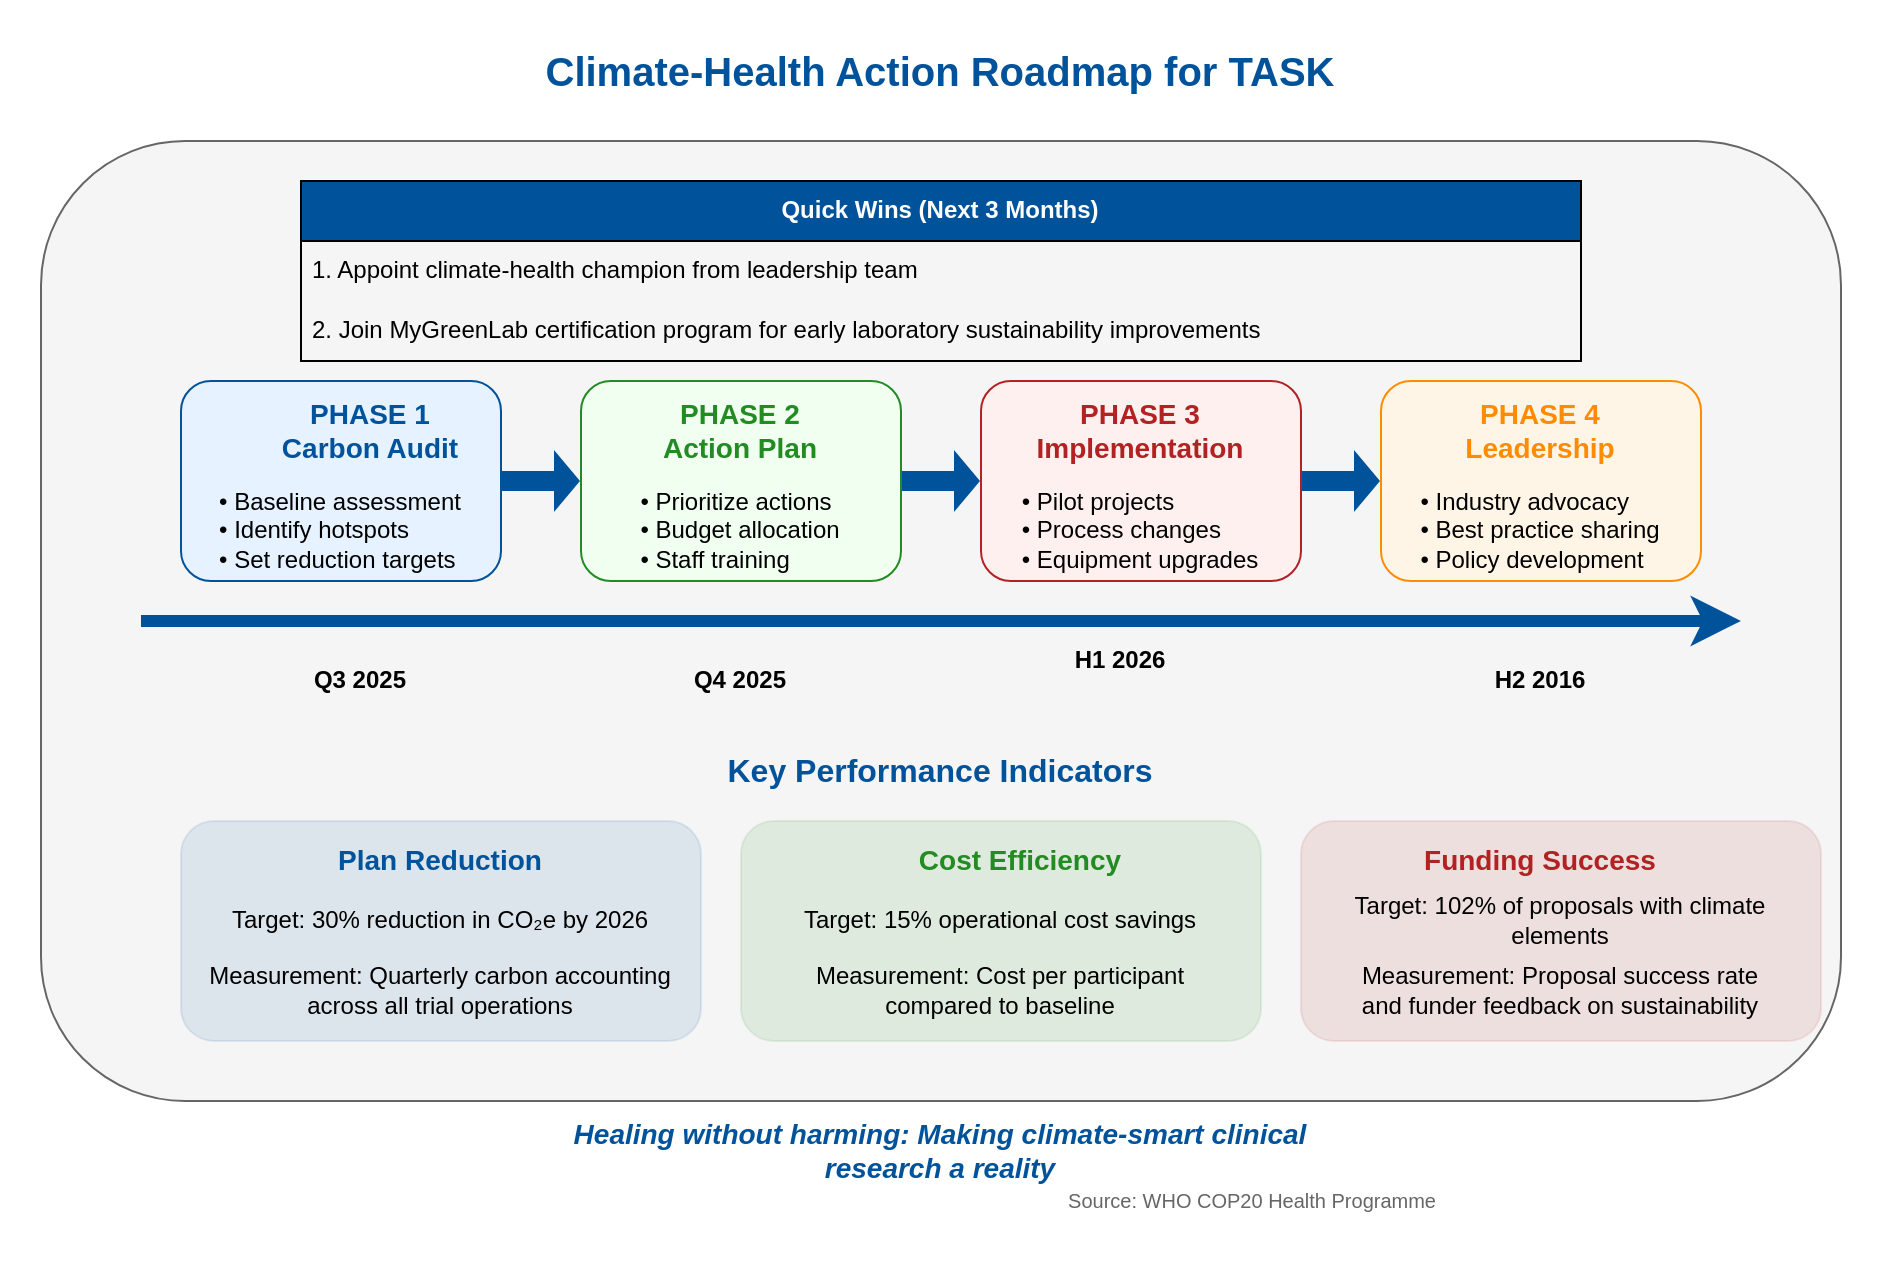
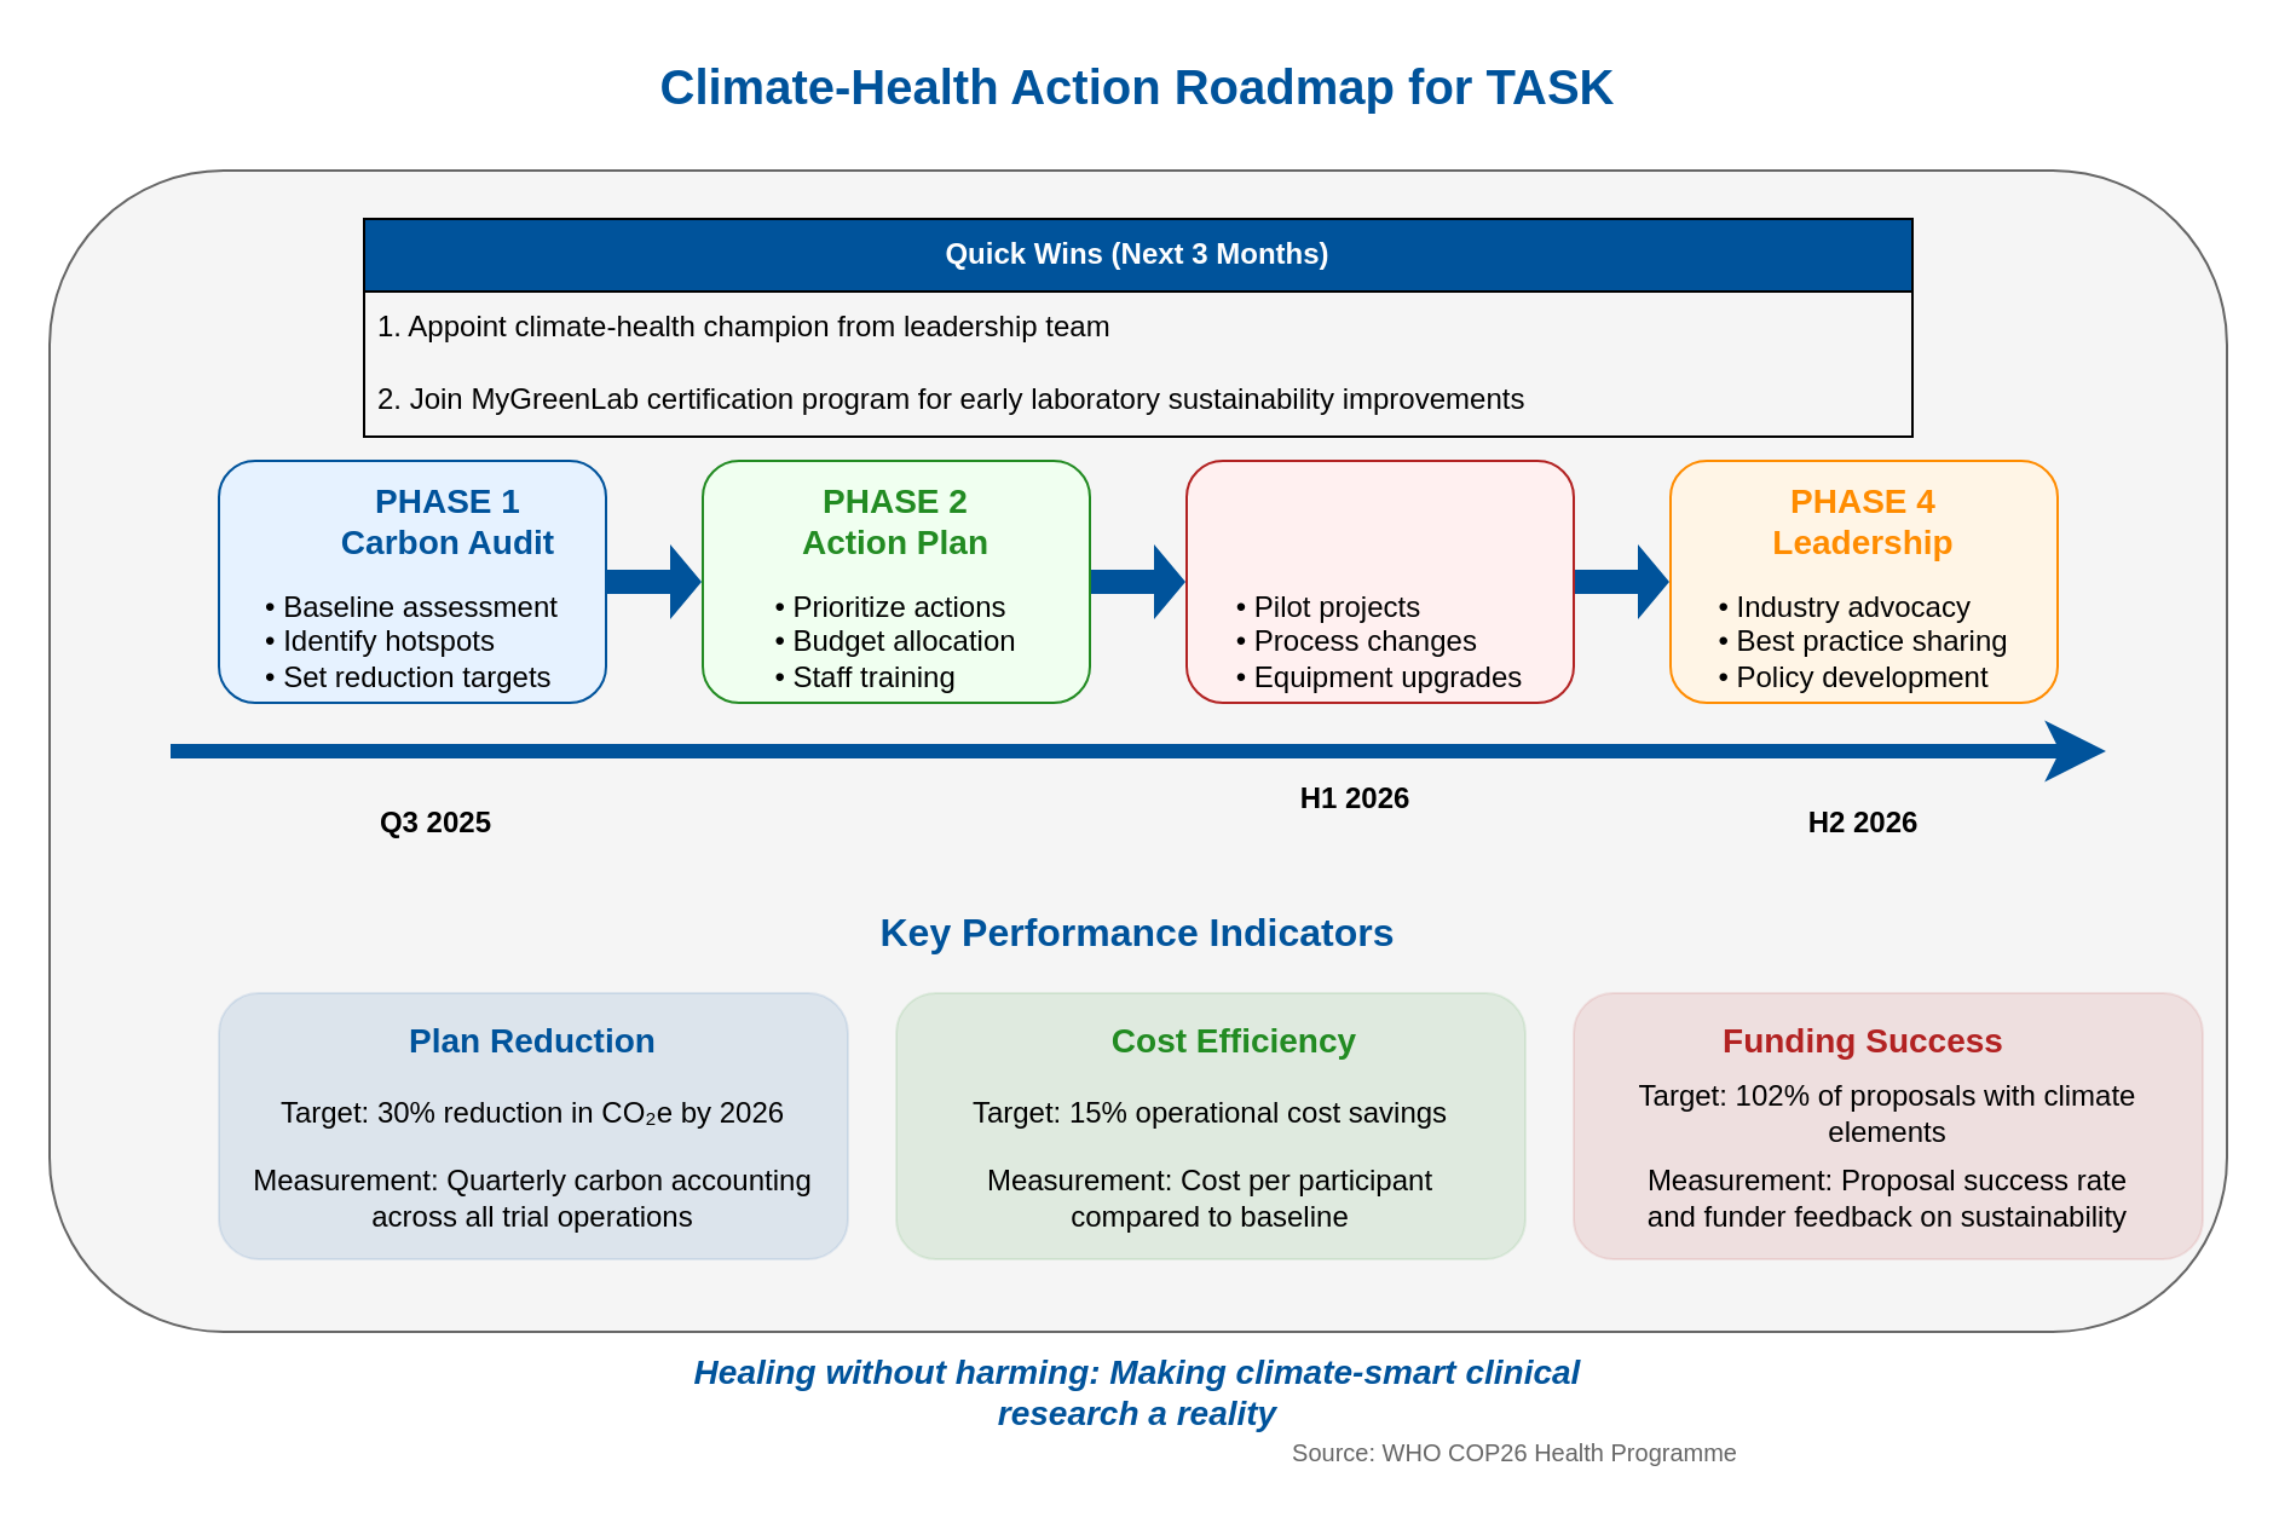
  <mxCell id="0" />
  <mxCell id="1" parent="0" />
  <mxCell id="2" value="&lt;font style=&quot;font-size: 20px;&quot;&gt;&lt;b&gt;Climate-Health Action Roadmap for TASK&lt;/b&gt;&lt;/font&gt;" style="text;html=1;strokeColor=none;fillColor=none;align=center;verticalAlign=middle;whiteSpace=wrap;rounded=0;fontColor=#00539B;" parent="1" vertex="1"><mxGeometry x="190" y="20" width="560" height="30" as="geometry" /></mxCell>
  <mxCell id="3" value="" style="rounded=1;whiteSpace=wrap;html=1;fillColor=#F5F5F5;strokeColor=#666666;" parent="1" vertex="1"><mxGeometry x="20" y="70" width="900" height="480" as="geometry" /></mxCell>
  <mxCell id="4" value="" style="endArrow=classic;html=1;rounded=0;strokeWidth=6;strokeColor=#00539B;" parent="1" edge="1"><mxGeometry width="50" height="50" relative="1" as="geometry"><mxPoint x="70" y="310" as="sourcePoint" /><mxPoint x="870" y="310" as="targetPoint" /></mxGeometry></mxCell>
  <mxCell id="5" value="" style="rounded=1;whiteSpace=wrap;html=1;fillColor=#E6F2FF;strokeColor=#00539B;" parent="1" vertex="1"><mxGeometry x="90" y="190" width="160" height="100" as="geometry" /></mxCell>
  <mxCell id="6" value="&lt;font style=&quot;font-size: 14px;&quot;&gt;&lt;b&gt;PHASE 1&lt;br&gt;Carbon Audit&lt;/b&gt;&lt;/font&gt;" style="text;html=1;strokeColor=none;fillColor=none;align=center;verticalAlign=middle;whiteSpace=wrap;rounded=0;fontColor=#00539B;" parent="1" vertex="1"><mxGeometry x="130" y="200" width="110" height="30" as="geometry" /></mxCell>
  <mxCell id="7" value="&lt;div style=&quot;text-align: left&quot;&gt;&lt;span&gt;• Baseline assessment&lt;/span&gt;&lt;/div&gt;&lt;div style=&quot;text-align: left&quot;&gt;&lt;span&gt;• Identify hotspots&lt;/span&gt;&lt;/div&gt;&lt;div style=&quot;text-align: left&quot;&gt;&lt;span&gt;• Set reduction targets&lt;/span&gt;&lt;/div&gt;" style="text;html=1;strokeColor=none;fillColor=none;align=center;verticalAlign=middle;whiteSpace=wrap;rounded=0;fontColor=#000000;" parent="1" vertex="1"><mxGeometry x="100" y="240" width="140" height="50" as="geometry" /></mxCell>
  <mxCell id="8" value="Q3 2025" style="text;html=1;strokeColor=none;fillColor=none;align=center;verticalAlign=middle;whiteSpace=wrap;rounded=0;fontStyle=1" parent="1" vertex="1"><mxGeometry x="140" y="330" width="80" height="20" as="geometry" /></mxCell>
  <mxCell id="9" value="" style="rounded=1;whiteSpace=wrap;html=1;fillColor=#F0FFF0;strokeColor=#228B22;" parent="1" vertex="1"><mxGeometry x="290" y="190" width="160" height="100" as="geometry" /></mxCell>
  <mxCell id="10" value="&lt;font style=&quot;font-size: 14px;&quot;&gt;&lt;b&gt;PHASE 2&lt;br&gt;Action Plan&lt;/b&gt;&lt;/font&gt;" style="text;html=1;strokeColor=none;fillColor=none;align=center;verticalAlign=middle;whiteSpace=wrap;rounded=0;fontColor=#228B22;" parent="1" vertex="1"><mxGeometry x="315" y="200" width="110" height="30" as="geometry" /></mxCell>
  <mxCell id="11" value="&lt;div style=&quot;text-align: left&quot;&gt;• Prioritize actions&lt;/div&gt;&lt;div style=&quot;text-align: left&quot;&gt;• Budget allocation&lt;/div&gt;&lt;div style=&quot;text-align: left&quot;&gt;• Staff training&lt;/div&gt;" style="text;html=1;strokeColor=none;fillColor=none;align=center;verticalAlign=middle;whiteSpace=wrap;rounded=0;fontColor=#000000;" parent="1" vertex="1"><mxGeometry x="300" y="240" width="140" height="50" as="geometry" /></mxCell>
- <mxCell id="12" value="Q4 2025" style="text;html=1;strokeColor=none;fillColor=none;align=center;verticalAlign=middle;whiteSpace=wrap;rounded=0;fontStyle=1" parent="1" vertex="1"><mxGeometry x="330" y="330" width="80" height="20" as="geometry" /></mxCell>
  <mxCell id="13" value="" style="rounded=1;whiteSpace=wrap;html=1;fillColor=#FFF0F0;strokeColor=#B22222;" parent="1" vertex="1"><mxGeometry x="490" y="190" width="160" height="100" as="geometry" /></mxCell>
- <mxCell id="14" value="&lt;font style=&quot;font-size: 14px;&quot;&gt;&lt;b&gt;PHASE 3&lt;br&gt;Implementation&lt;/b&gt;&lt;/font&gt;" style="text;html=1;strokeColor=none;fillColor=none;align=center;verticalAlign=middle;whiteSpace=wrap;rounded=0;fontColor=#B22222;" parent="1" vertex="1"><mxGeometry x="515" y="200" width="110" height="30" as="geometry" /></mxCell>
  <mxCell id="15" value="&lt;div style=&quot;text-align: left&quot;&gt;• Pilot projects&lt;/div&gt;&lt;div style=&quot;text-align: left&quot;&gt;• Process changes&lt;/div&gt;&lt;div style=&quot;text-align: left&quot;&gt;• Equipment upgrades&lt;/div&gt;" style="text;html=1;strokeColor=none;fillColor=none;align=center;verticalAlign=middle;whiteSpace=wrap;rounded=0;fontColor=#000000;" parent="1" vertex="1"><mxGeometry x="500" y="240" width="140" height="50" as="geometry" /></mxCell>
  <mxCell id="16" value="H1 2026" style="text;html=1;strokeColor=none;fillColor=none;align=center;verticalAlign=middle;whiteSpace=wrap;rounded=0;fontStyle=1" parent="1" vertex="1"><mxGeometry x="520" y="320" width="80" height="20" as="geometry" /></mxCell>
  <mxCell id="17" value="" style="rounded=1;whiteSpace=wrap;html=1;fillColor=#FFF5E6;strokeColor=#FF8C00;" parent="1" vertex="1"><mxGeometry x="690" y="190" width="160" height="100" as="geometry" /></mxCell>
  <mxCell id="18" value="&lt;font style=&quot;font-size: 14px;&quot;&gt;&lt;b&gt;PHASE 4&lt;br&gt;Leadership&lt;/b&gt;&lt;/font&gt;" style="text;html=1;strokeColor=none;fillColor=none;align=center;verticalAlign=middle;whiteSpace=wrap;rounded=0;fontColor=#FF8C00;" parent="1" vertex="1"><mxGeometry x="715" y="200" width="110" height="30" as="geometry" /></mxCell>
  <mxCell id="19" value="&lt;div style=&quot;text-align: left&quot;&gt;• Industry advocacy&lt;/div&gt;&lt;div style=&quot;text-align: left&quot;&gt;• Best practice sharing&lt;/div&gt;&lt;div style=&quot;text-align: left&quot;&gt;• Policy development&lt;/div&gt;" style="text;html=1;strokeColor=none;fillColor=none;align=center;verticalAlign=middle;whiteSpace=wrap;rounded=0;fontColor=#000000;" parent="1" vertex="1"><mxGeometry x="700" y="240" width="140" height="50" as="geometry" /></mxCell>
- <mxCell id="20" value="H2 2016" style="text;html=1;strokeColor=none;fillColor=none;align=center;verticalAlign=middle;whiteSpace=wrap;rounded=0;fontStyle=1" parent="1" vertex="1"><mxGeometry x="730" y="330" width="80" height="20" as="geometry" /></mxCell>
+ <mxCell id="20" value="H2 2026" style="text;html=1;strokeColor=none;fillColor=none;align=center;verticalAlign=middle;whiteSpace=wrap;rounded=0;fontStyle=1" parent="1" vertex="1"><mxGeometry x="730" y="330" width="80" height="20" as="geometry" /></mxCell>
  <mxCell id="21" value="" style="shape=flexArrow;endArrow=classic;html=1;rounded=0;fillColor=#00539B;strokeColor=none;width=10;endSize=4;" parent="1" edge="1"><mxGeometry width="50" height="50" relative="1" as="geometry"><mxPoint x="250" y="240" as="sourcePoint" /><mxPoint x="290" y="240" as="targetPoint" /></mxGeometry></mxCell>
  <mxCell id="22" value="" style="shape=flexArrow;endArrow=classic;html=1;rounded=0;fillColor=#00539B;strokeColor=none;width=10;endSize=4;" parent="1" edge="1"><mxGeometry width="50" height="50" relative="1" as="geometry"><mxPoint x="450" y="240" as="sourcePoint" /><mxPoint x="490" y="240" as="targetPoint" /></mxGeometry></mxCell>
  <mxCell id="23" value="" style="shape=flexArrow;endArrow=classic;html=1;rounded=0;fillColor=#00539B;strokeColor=none;width=10;endSize=4;" parent="1" edge="1"><mxGeometry width="50" height="50" relative="1" as="geometry"><mxPoint x="650" y="240" as="sourcePoint" /><mxPoint x="690" y="240" as="targetPoint" /></mxGeometry></mxCell>
  <mxCell id="24" value="&lt;b&gt;Key Performance Indicators&lt;/b&gt;" style="text;html=1;strokeColor=none;fillColor=none;align=center;verticalAlign=middle;whiteSpace=wrap;rounded=0;fontSize=16;fontColor=#00539B;" parent="1" vertex="1"><mxGeometry x="320" y="370" width="300" height="30" as="geometry" /></mxCell>
  <mxCell id="25" value="" style="rounded=1;whiteSpace=wrap;html=1;fillColor=#00539B;strokeColor=#00539B;opacity=10;" parent="1" vertex="1"><mxGeometry x="90" y="410" width="260" height="110" as="geometry" /></mxCell>
  <mxCell id="26" value="&lt;font style=&quot;font-size: 14px;&quot;&gt;&lt;b&gt;Plan Reduction&lt;/b&gt;&lt;/font&gt;" style="text;html=1;strokeColor=none;fillColor=none;align=center;verticalAlign=middle;whiteSpace=wrap;rounded=0;fontColor=#00539B;" parent="1" vertex="1"><mxGeometry x="135" y="420" width="170" height="20" as="geometry" /></mxCell>
  <mxCell id="27" value="Target: 30% reduction in CO₂e by 2026" style="text;html=1;strokeColor=none;fillColor=none;align=center;verticalAlign=middle;whiteSpace=wrap;rounded=0;fontColor=#000000;" parent="1" vertex="1"><mxGeometry x="95" y="450" width="250" height="20" as="geometry" /></mxCell>
  <mxCell id="28" value="Measurement: Quarterly carbon accounting&#10;across all trial operations" style="text;html=1;strokeColor=none;fillColor=none;align=center;verticalAlign=middle;whiteSpace=wrap;rounded=0;fontColor=#000000;" parent="1" vertex="1"><mxGeometry x="95" y="480" width="250" height="30" as="geometry" /></mxCell>
  <mxCell id="29" value="" style="rounded=1;whiteSpace=wrap;html=1;fillColor=#228B22;strokeColor=#228B22;opacity=10;" parent="1" vertex="1"><mxGeometry x="370" y="410" width="260" height="110" as="geometry" /></mxCell>
  <mxCell id="30" value="&lt;font style=&quot;font-size: 14px;&quot;&gt;&lt;b&gt;Cost Efficiency&lt;/b&gt;&lt;/font&gt;" style="text;html=1;strokeColor=none;fillColor=none;align=center;verticalAlign=middle;whiteSpace=wrap;rounded=0;fontColor=#228B22;" parent="1" vertex="1"><mxGeometry x="425" y="420" width="170" height="20" as="geometry" /></mxCell>
  <mxCell id="31" value="Target: 15% operational cost savings" style="text;html=1;strokeColor=none;fillColor=none;align=center;verticalAlign=middle;whiteSpace=wrap;rounded=0;fontColor=#000000;" parent="1" vertex="1"><mxGeometry x="375" y="450" width="250" height="20" as="geometry" /></mxCell>
  <mxCell id="32" value="Measurement: Cost per participant&#10;compared to baseline" style="text;html=1;strokeColor=none;fillColor=none;align=center;verticalAlign=middle;whiteSpace=wrap;rounded=0;fontColor=#000000;" parent="1" vertex="1"><mxGeometry x="375" y="480" width="250" height="30" as="geometry" /></mxCell>
  <mxCell id="33" value="" style="rounded=1;whiteSpace=wrap;html=1;fillColor=#B22222;strokeColor=#B22222;opacity=10;" parent="1" vertex="1"><mxGeometry x="650" y="410" width="260" height="110" as="geometry" /></mxCell>
  <mxCell id="34" value="&lt;font style=&quot;font-size: 14px;&quot;&gt;&lt;b&gt;Funding Success&lt;/b&gt;&lt;/font&gt;" style="text;html=1;strokeColor=none;fillColor=none;align=center;verticalAlign=middle;whiteSpace=wrap;rounded=0;fontColor=#B22222;" parent="1" vertex="1"><mxGeometry x="685" y="420" width="170" height="20" as="geometry" /></mxCell>
  <mxCell id="35" value="Target: 102% of proposals with climate elements" style="text;html=1;strokeColor=none;fillColor=none;align=center;verticalAlign=middle;whiteSpace=wrap;rounded=0;fontColor=#000000;" parent="1" vertex="1"><mxGeometry x="655" y="450" width="250" height="20" as="geometry" /></mxCell>
  <mxCell id="36" value="Measurement: Proposal success rate&#10;and funder feedback on sustainability" style="text;html=1;strokeColor=none;fillColor=none;align=center;verticalAlign=middle;whiteSpace=wrap;rounded=0;fontColor=#000000;" parent="1" vertex="1"><mxGeometry x="655" y="480" width="250" height="30" as="geometry" /></mxCell>
  <mxCell id="37" value="&lt;b&gt;Quick Wins (Next 3 Months)&lt;/b&gt;" style="swimlane;fontStyle=0;childLayout=stackLayout;horizontal=1;startSize=30;horizontalStack=0;resizeParent=1;resizeParentMax=0;resizeLast=0;collapsible=1;marginBottom=0;whiteSpace=wrap;html=1;fillColor=#00539B;fontColor=#FFFFFF;" parent="1" vertex="1"><mxGeometry x="150" y="90" width="640" height="90" as="geometry"><mxRectangle x="230" y="90" width="200" height="30" as="alternateBounds" /></mxGeometry></mxCell>
  <mxCell id="38" value="1. Appoint climate-health champion from leadership team" style="text;strokeColor=none;fillColor=none;align=left;verticalAlign=middle;spacingLeft=4;spacingRight=4;overflow=hidden;points=[[0,0.5],[1,0.5]];portConstraint=eastwest;rotatable=0;whiteSpace=wrap;html=1;" parent="37" vertex="1"><mxGeometry y="30" width="640" height="30" as="geometry" /></mxCell>
  <mxCell id="39" value="2. Join MyGreenLab certification program for early laboratory sustainability improvements" style="text;strokeColor=none;fillColor=none;align=left;verticalAlign=middle;spacingLeft=4;spacingRight=4;overflow=hidden;points=[[0,0.5],[1,0.5]];portConstraint=eastwest;rotatable=0;whiteSpace=wrap;html=1;" parent="37" vertex="1"><mxGeometry y="60" width="640" height="30" as="geometry" /></mxCell>
  <mxCell id="40" value="&lt;i&gt;Healing without harming: Making climate-smart clinical research a reality&lt;/i&gt;" style="text;html=1;strokeColor=none;fillColor=none;align=center;verticalAlign=middle;whiteSpace=wrap;rounded=0;fontColor=#00539B;fontStyle=1;fontSize=14;" parent="1" vertex="1"><mxGeometry x="280" y="560" width="380" height="30" as="geometry" /></mxCell>
- <mxCell id="41" value="Source: WHO COP20 Health Programme" style="text;html=1;strokeColor=none;fillColor=none;align=right;verticalAlign=middle;whiteSpace=wrap;rounded=0;fontColor=#666666;fontSize=10;" parent="1" vertex="1"><mxGeometry x="520" y="590" width="200" height="20" as="geometry" /></mxCell>
+ <mxCell id="41" value="Source: WHO COP26 Health Programme" style="text;html=1;strokeColor=none;fillColor=none;align=right;verticalAlign=middle;whiteSpace=wrap;rounded=0;fontColor=#666666;fontSize=10;" parent="1" vertex="1"><mxGeometry x="520" y="590" width="200" height="20" as="geometry" /></mxCell>
